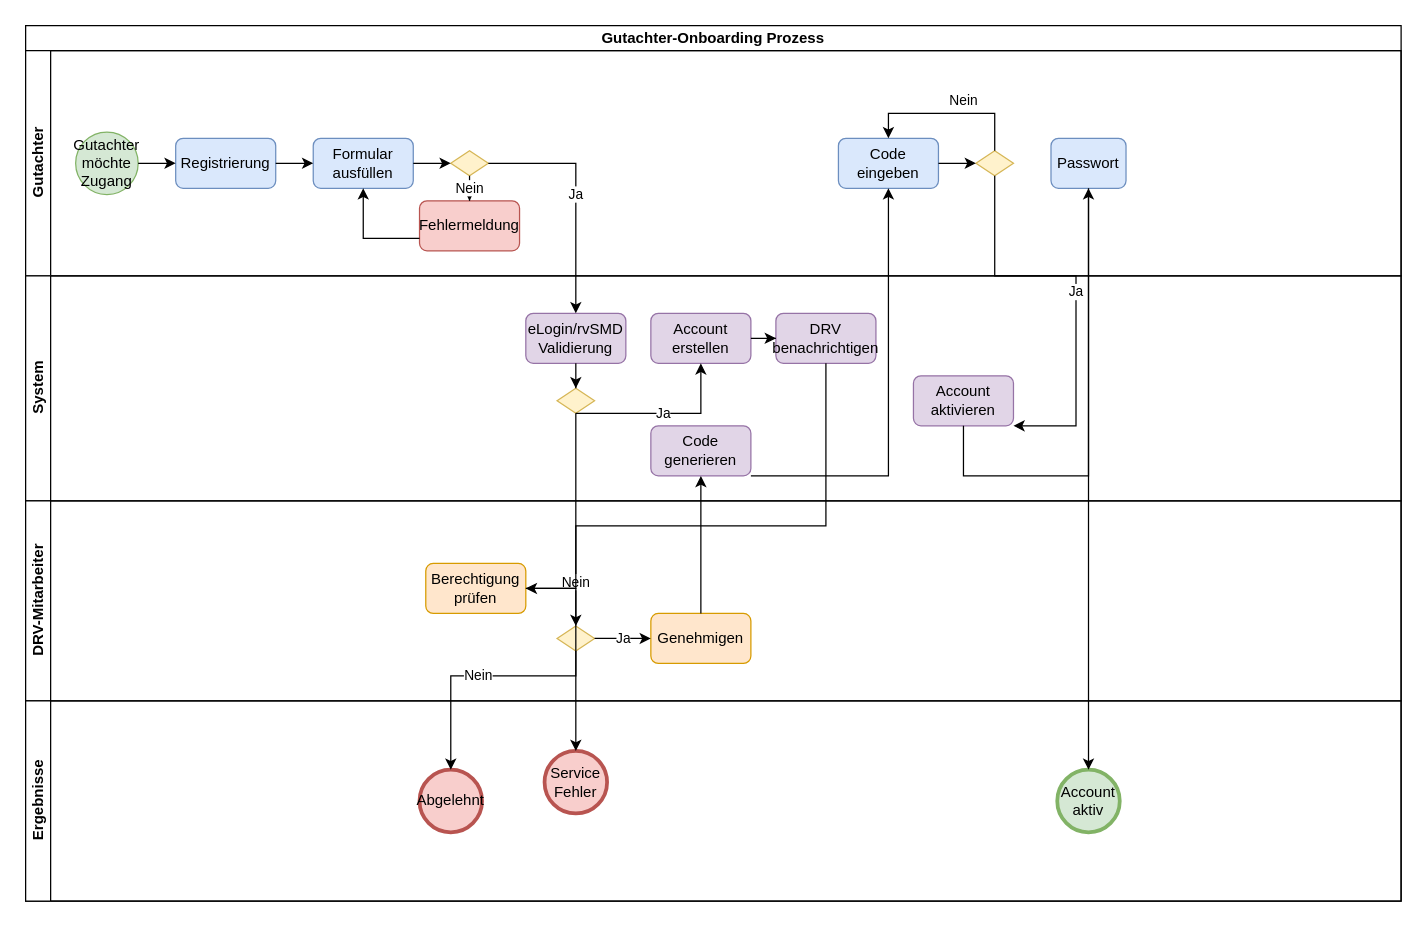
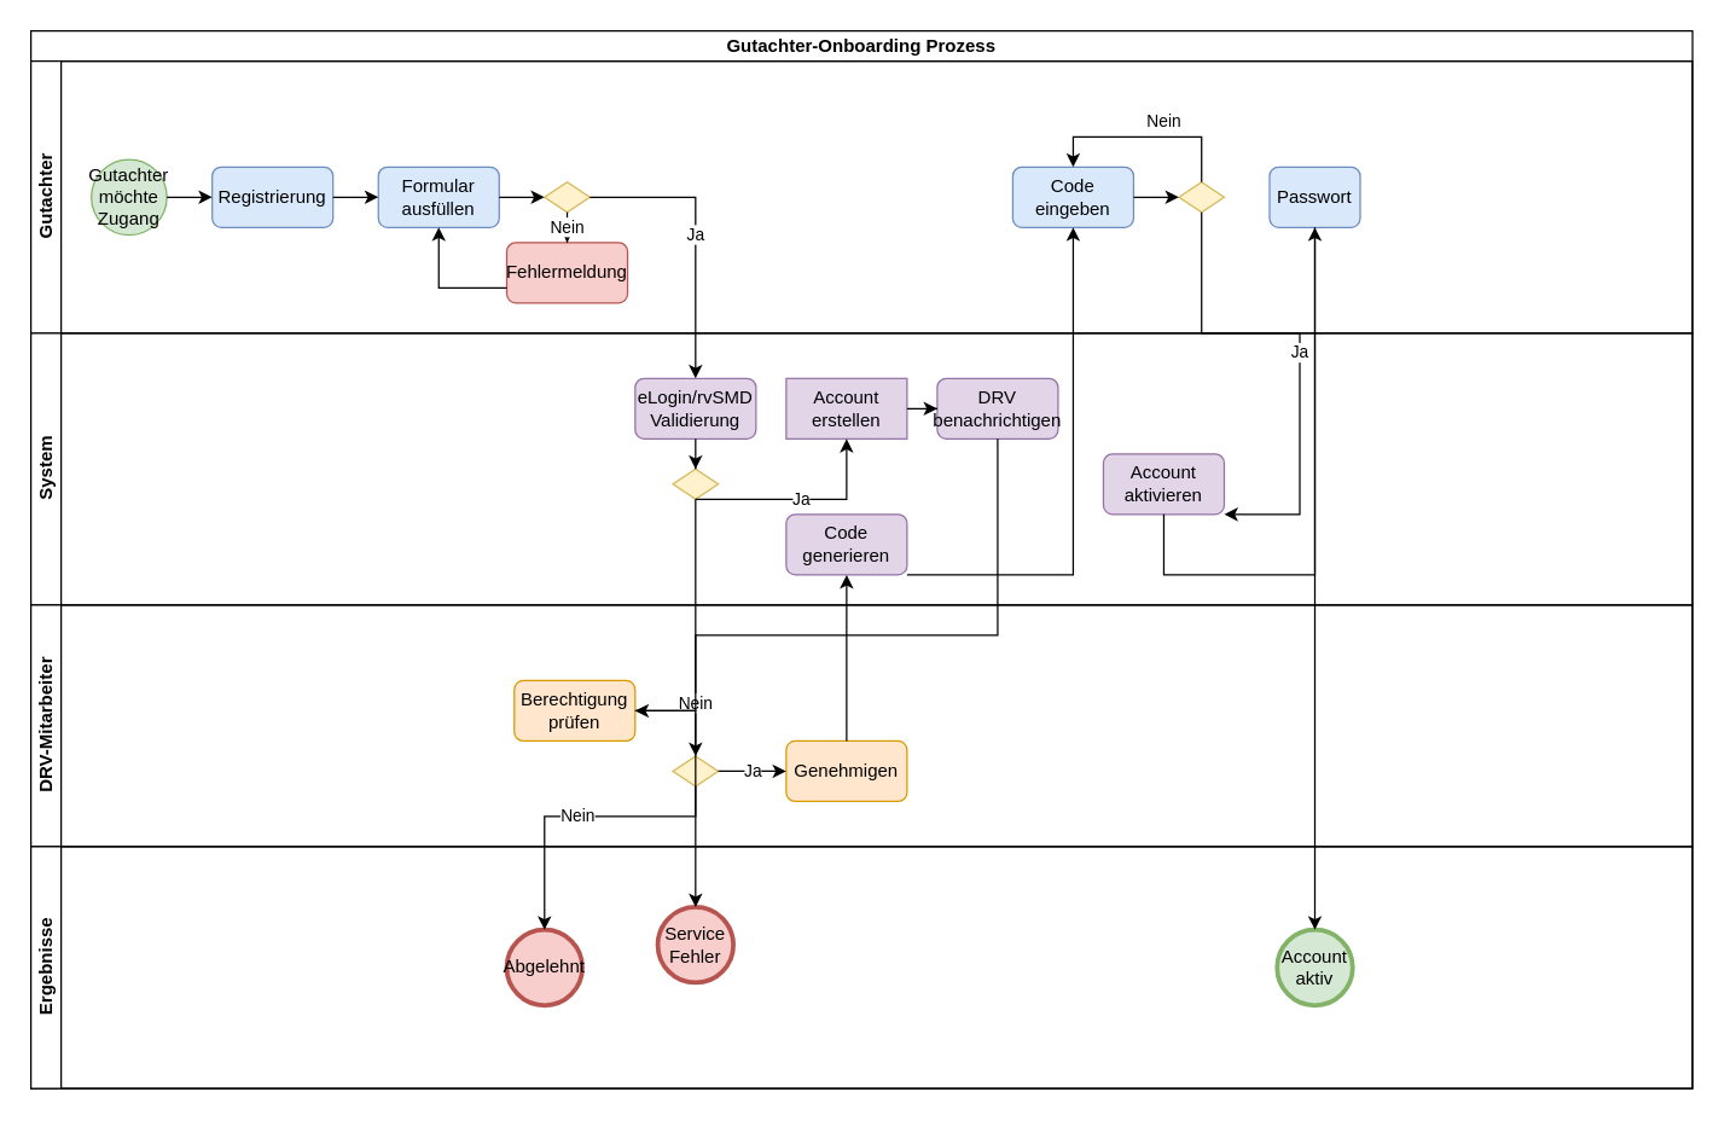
  <mxCell id="0" />
  <mxCell id="1" parent="0" />
  <mxCell id="2" value="Gutachter-Onboarding Prozess" style="swimlane;html=1;childLayout=stackLayout;resizeParent=1;resizeParentMax=0;horizontal=1;startSize=20;horizontalStack=0;whiteSpace=wrap;" parent="1" vertex="1"><mxGeometry x="20" y="20" width="1100" height="700" as="geometry" /></mxCell>
  <mxCell id="3" value="Gutachter" style="swimlane;html=1;startSize=20;horizontal=0;" parent="2" vertex="1"><mxGeometry y="20" width="1100" height="180" as="geometry" /></mxCell>
  <mxCell id="4" value="Gutachter möchte Zugang" style="ellipse;whiteSpace=wrap;html=1;aspect=fixed;fillColor=#d5e8d4;strokeColor=#82b366;" parent="3" vertex="1"><mxGeometry x="40" y="65" width="50" height="50" as="geometry" /></mxCell>
  <mxCell id="5" value="Registrierung" style="rounded=1;whiteSpace=wrap;html=1;fillColor=#dae8fc;strokeColor=#6c8ebf;" parent="3" vertex="1"><mxGeometry x="120" y="70" width="80" height="40" as="geometry" /></mxCell>
  <mxCell id="6" value="Formular ausfüllen" style="rounded=1;whiteSpace=wrap;html=1;fillColor=#dae8fc;strokeColor=#6c8ebf;" parent="3" vertex="1"><mxGeometry x="230" y="70" width="80" height="40" as="geometry" /></mxCell>
  <mxCell id="7" value="" style="rhombus;whiteSpace=wrap;html=1;fillColor=#fff2cc;strokeColor=#d6b656;" parent="3" vertex="1"><mxGeometry x="340" y="80" width="30" height="20" as="geometry" /></mxCell>
  <mxCell id="8" value="Fehlermeldung" style="rounded=1;whiteSpace=wrap;html=1;fillColor=#f8cecc;strokeColor=#b85450;" parent="3" vertex="1"><mxGeometry x="315" y="120" width="80" height="40" as="geometry" /></mxCell>
  <mxCell id="9" value="Code eingeben" style="rounded=1;whiteSpace=wrap;html=1;fillColor=#dae8fc;strokeColor=#6c8ebf;" parent="3" vertex="1"><mxGeometry x="650" y="70" width="80" height="40" as="geometry" /></mxCell>
  <mxCell id="10" value="" style="rhombus;whiteSpace=wrap;html=1;fillColor=#fff2cc;strokeColor=#d6b656;" parent="3" vertex="1"><mxGeometry x="760" y="80" width="30" height="20" as="geometry" /></mxCell>
  <mxCell id="11" value="Passwort" style="rounded=1;whiteSpace=wrap;html=1;fillColor=#dae8fc;strokeColor=#6c8ebf;" parent="3" vertex="1"><mxGeometry x="820" y="70" width="60" height="40" as="geometry" /></mxCell>
  <mxCell id="12" value="System" style="swimlane;html=1;startSize=20;horizontal=0;" parent="2" vertex="1"><mxGeometry y="200" width="1100" height="180" as="geometry" /></mxCell>
  <mxCell id="13" value="eLogin/rvSMD Validierung" style="rounded=1;whiteSpace=wrap;html=1;fillColor=#e1d5e7;strokeColor=#9673a6;" parent="12" vertex="1"><mxGeometry x="400" y="30" width="80" height="40" as="geometry" /></mxCell>
  <mxCell id="14" value="" style="rhombus;whiteSpace=wrap;html=1;fillColor=#fff2cc;strokeColor=#d6b656;" parent="12" vertex="1"><mxGeometry x="425" y="90" width="30" height="20" as="geometry" /></mxCell>
- <mxCell id="15" value="Account erstellen" style="rounded=1;whiteSpace=wrap;html=1;fillColor=#e1d5e7;strokeColor=#9673a6;" parent="12" vertex="1"><mxGeometry x="500" y="30" width="80" height="40" as="geometry" /></mxCell>
+ <mxCell id="15" value="Account erstellen" style="whiteSpace=wrap;html=1;fillColor=#e1d5e7;strokeColor=#9673a6;rounded=0;" parent="12" vertex="1"><mxGeometry x="500" y="30" width="80" height="40" as="geometry" /></mxCell>
  <mxCell id="16" value="DRV benachrichtigen" style="rounded=1;whiteSpace=wrap;html=1;fillColor=#e1d5e7;strokeColor=#9673a6;" parent="12" vertex="1"><mxGeometry x="600" y="30" width="80" height="40" as="geometry" /></mxCell>
  <mxCell id="17" value="Code generieren" style="rounded=1;whiteSpace=wrap;html=1;fillColor=#e1d5e7;strokeColor=#9673a6;" parent="12" vertex="1"><mxGeometry x="500" y="120" width="80" height="40" as="geometry" /></mxCell>
  <mxCell id="18" value="Account aktivieren" style="rounded=1;whiteSpace=wrap;html=1;fillColor=#e1d5e7;strokeColor=#9673a6;" parent="12" vertex="1"><mxGeometry x="710" y="80" width="80" height="40" as="geometry" /></mxCell>
  <mxCell id="19" value="DRV-Mitarbeiter" style="swimlane;html=1;startSize=20;horizontal=0;" parent="2" vertex="1"><mxGeometry y="380" width="1100" height="160" as="geometry" /></mxCell>
  <mxCell id="20" value="Berechtigung prüfen" style="rounded=1;whiteSpace=wrap;html=1;fillColor=#ffe6cc;strokeColor=#d79b00;" parent="19" vertex="1"><mxGeometry x="320" y="50" width="80" height="40" as="geometry" /></mxCell>
  <mxCell id="21" value="" style="rhombus;whiteSpace=wrap;html=1;fillColor=#fff2cc;strokeColor=#d6b656;" parent="19" vertex="1"><mxGeometry x="425" y="100" width="30" height="20" as="geometry" /></mxCell>
  <mxCell id="22" value="Genehmigen" style="rounded=1;whiteSpace=wrap;html=1;fillColor=#ffe6cc;strokeColor=#d79b00;" parent="19" vertex="1"><mxGeometry x="500" y="90" width="80" height="40" as="geometry" /></mxCell>
  <mxCell id="23" value="Ergebnisse" style="swimlane;html=1;startSize=20;horizontal=0;" parent="2" vertex="1"><mxGeometry y="540" width="1100" height="160" as="geometry" /></mxCell>
  <mxCell id="24" value="Account aktiv" style="ellipse;whiteSpace=wrap;html=1;aspect=fixed;fillColor=#d5e8d4;strokeColor=#82b366;strokeWidth=3;" parent="23" vertex="1"><mxGeometry x="825" y="55" width="50" height="50" as="geometry" /></mxCell>
  <mxCell id="25" value="Service Fehler" style="ellipse;whiteSpace=wrap;html=1;aspect=fixed;fillColor=#f8cecc;strokeColor=#b85450;strokeWidth=3;" parent="23" vertex="1"><mxGeometry x="415" y="40" width="50" height="50" as="geometry" /></mxCell>
  <mxCell id="26" value="Abgelehnt" style="ellipse;whiteSpace=wrap;html=1;aspect=fixed;fillColor=#f8cecc;strokeColor=#b85450;strokeWidth=3;" parent="23" vertex="1"><mxGeometry x="315" y="55" width="50" height="50" as="geometry" /></mxCell>
  <mxCell id="27" value="" style="edgeStyle=orthogonalEdgeStyle;rounded=0;orthogonalLoop=1;jettySize=auto;html=1;" parent="2" source="4" target="5" edge="1"><mxGeometry relative="1" as="geometry" /></mxCell>
  <mxCell id="28" value="" style="edgeStyle=orthogonalEdgeStyle;rounded=0;orthogonalLoop=1;jettySize=auto;html=1;" parent="2" source="5" target="6" edge="1"><mxGeometry relative="1" as="geometry" /></mxCell>
  <mxCell id="29" value="" style="edgeStyle=orthogonalEdgeStyle;rounded=0;orthogonalLoop=1;jettySize=auto;html=1;" parent="2" source="6" target="7" edge="1"><mxGeometry relative="1" as="geometry" /></mxCell>
  <mxCell id="30" value="Nein" style="edgeStyle=orthogonalEdgeStyle;rounded=0;orthogonalLoop=1;jettySize=auto;html=1;" parent="2" source="7" target="8" edge="1"><mxGeometry relative="1" as="geometry" /></mxCell>
  <mxCell id="31" value="" style="edgeStyle=orthogonalEdgeStyle;rounded=0;orthogonalLoop=1;jettySize=auto;html=1;" parent="2" source="8" target="6" edge="1"><mxGeometry relative="1" as="geometry"><Array as="points"><mxPoint x="355" y="170" /><mxPoint x="270" y="170" /></Array></mxGeometry></mxCell>
  <mxCell id="32" value="Ja" style="edgeStyle=orthogonalEdgeStyle;rounded=0;orthogonalLoop=1;jettySize=auto;html=1;" parent="2" source="7" target="13" edge="1"><mxGeometry relative="1" as="geometry"><Array as="points"><mxPoint x="440" y="110" /></Array></mxGeometry></mxCell>
  <mxCell id="33" value="" style="edgeStyle=orthogonalEdgeStyle;rounded=0;orthogonalLoop=1;jettySize=auto;html=1;" parent="2" source="13" target="14" edge="1"><mxGeometry relative="1" as="geometry" /></mxCell>
  <mxCell id="34" value="Nein" style="edgeStyle=orthogonalEdgeStyle;rounded=0;orthogonalLoop=1;jettySize=auto;html=1;" parent="2" source="14" target="25" edge="1"><mxGeometry relative="1" as="geometry"><Array as="points"><mxPoint x="440" y="320" /><mxPoint x="440" y="620" /></Array></mxGeometry></mxCell>
  <mxCell id="35" value="Ja" style="edgeStyle=orthogonalEdgeStyle;rounded=0;orthogonalLoop=1;jettySize=auto;html=1;" parent="2" source="14" target="15" edge="1"><mxGeometry relative="1" as="geometry"><Array as="points"><mxPoint x="470" y="310" /><mxPoint x="540" y="310" /><mxPoint x="540" y="250" /></Array></mxGeometry></mxCell>
  <mxCell id="36" value="" style="edgeStyle=orthogonalEdgeStyle;rounded=0;orthogonalLoop=1;jettySize=auto;html=1;" parent="2" source="15" target="16" edge="1"><mxGeometry relative="1" as="geometry" /></mxCell>
  <mxCell id="37" value="" style="edgeStyle=orthogonalEdgeStyle;rounded=0;orthogonalLoop=1;jettySize=auto;html=1;" parent="2" source="16" target="20" edge="1"><mxGeometry relative="1" as="geometry"><Array as="points"><mxPoint x="640" y="400" /><mxPoint x="440" y="400" /></Array></mxGeometry></mxCell>
  <mxCell id="38" value="" style="edgeStyle=orthogonalEdgeStyle;rounded=0;orthogonalLoop=1;jettySize=auto;html=1;" parent="2" source="20" target="21" edge="1"><mxGeometry relative="1" as="geometry" /></mxCell>
  <mxCell id="39" value="Nein" style="edgeStyle=orthogonalEdgeStyle;rounded=0;orthogonalLoop=1;jettySize=auto;html=1;" parent="2" source="21" target="26" edge="1"><mxGeometry relative="1" as="geometry"><Array as="points"><mxPoint x="420" y="520" /><mxPoint x="340" y="520" /><mxPoint x="340" y="620" /></Array></mxGeometry></mxCell>
  <mxCell id="40" value="Ja" style="edgeStyle=orthogonalEdgeStyle;rounded=0;orthogonalLoop=1;jettySize=auto;html=1;" parent="2" source="21" target="22" edge="1"><mxGeometry relative="1" as="geometry" /></mxCell>
  <mxCell id="41" value="" style="edgeStyle=orthogonalEdgeStyle;rounded=0;orthogonalLoop=1;jettySize=auto;html=1;" parent="2" source="22" target="17" edge="1"><mxGeometry relative="1" as="geometry"><Array as="points"><mxPoint x="540" y="490" /><mxPoint x="540" y="360" /></Array></mxGeometry></mxCell>
  <mxCell id="42" value="" style="edgeStyle=orthogonalEdgeStyle;rounded=0;orthogonalLoop=1;jettySize=auto;html=1;" parent="2" source="17" target="9" edge="1"><mxGeometry relative="1" as="geometry"><Array as="points"><mxPoint x="580" y="360" /><mxPoint x="690" y="360" /><mxPoint x="690" y="200" /><mxPoint x="690" y="110" /></Array></mxGeometry></mxCell>
  <mxCell id="43" value="" style="edgeStyle=orthogonalEdgeStyle;rounded=0;orthogonalLoop=1;jettySize=auto;html=1;" parent="2" source="9" target="10" edge="1"><mxGeometry relative="1" as="geometry" /></mxCell>
  <mxCell id="44" value="Ja" style="edgeStyle=orthogonalEdgeStyle;rounded=0;orthogonalLoop=1;jettySize=auto;html=1;" parent="2" source="10" target="18" edge="1"><mxGeometry relative="1" as="geometry"><Array as="points"><mxPoint x="775" y="200" /><mxPoint x="840" y="200" /><mxPoint x="840" y="320" /></Array></mxGeometry></mxCell>
  <mxCell id="45" value="" style="edgeStyle=orthogonalEdgeStyle;rounded=0;orthogonalLoop=1;jettySize=auto;html=1;" parent="2" source="18" target="11" edge="1"><mxGeometry relative="1" as="geometry"><Array as="points"><mxPoint x="850" y="360" /><mxPoint x="850" y="200" /><mxPoint x="850" y="110" /></Array></mxGeometry></mxCell>
  <mxCell id="46" value="" style="edgeStyle=orthogonalEdgeStyle;rounded=0;orthogonalLoop=1;jettySize=auto;html=1;" parent="2" source="11" target="24" edge="1"><mxGeometry relative="1" as="geometry"><Array as="points"><mxPoint x="850" y="540" /><mxPoint x="850" y="620" /></Array></mxGeometry></mxCell>
  <mxCell id="47" value="Nein" style="edgeStyle=orthogonalEdgeStyle;rounded=0;orthogonalLoop=1;jettySize=auto;html=1;" parent="2" source="10" target="9" edge="1"><mxGeometry x="-0.185" y="-10" relative="1" as="geometry"><Array as="points"><mxPoint x="775" y="70" /><mxPoint x="690" y="70" /></Array><mxPoint as="offset" /></mxGeometry></mxCell>
